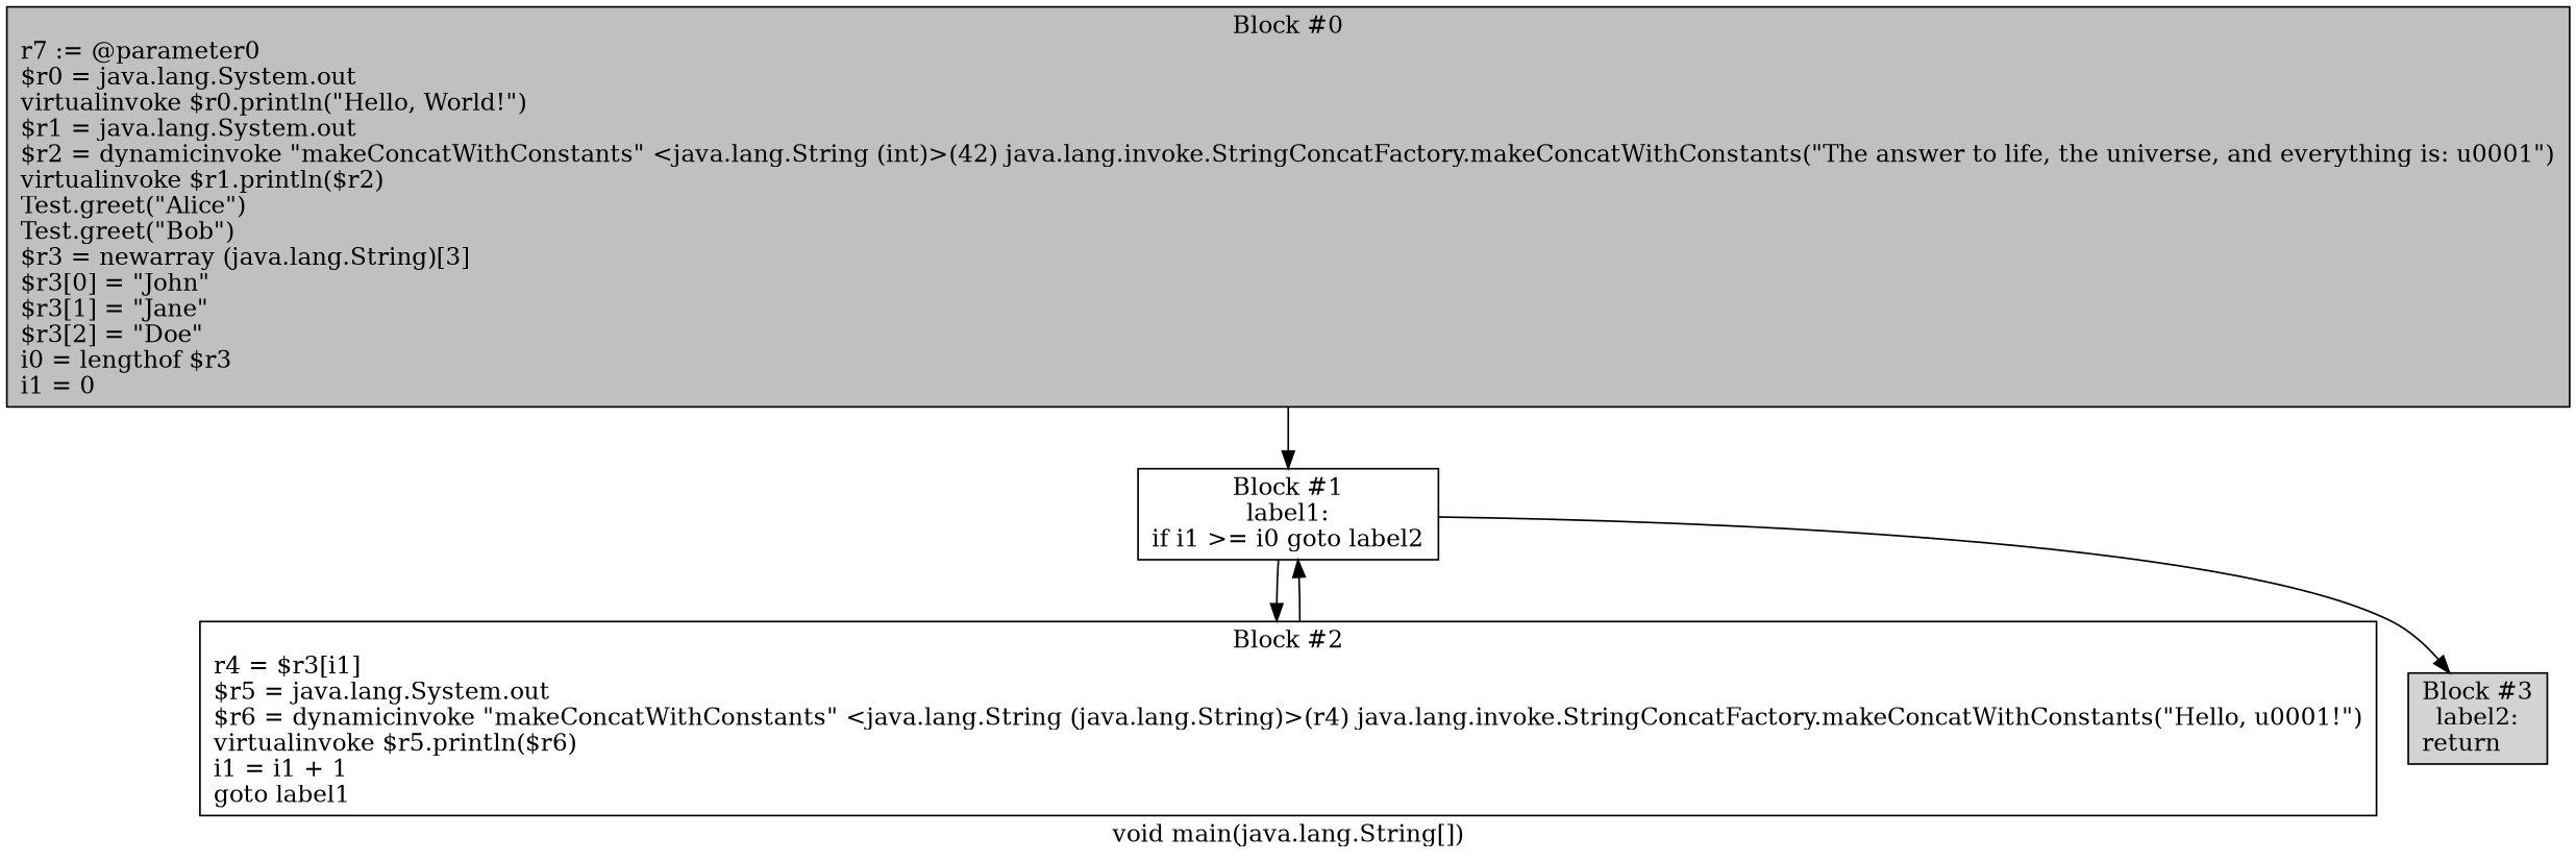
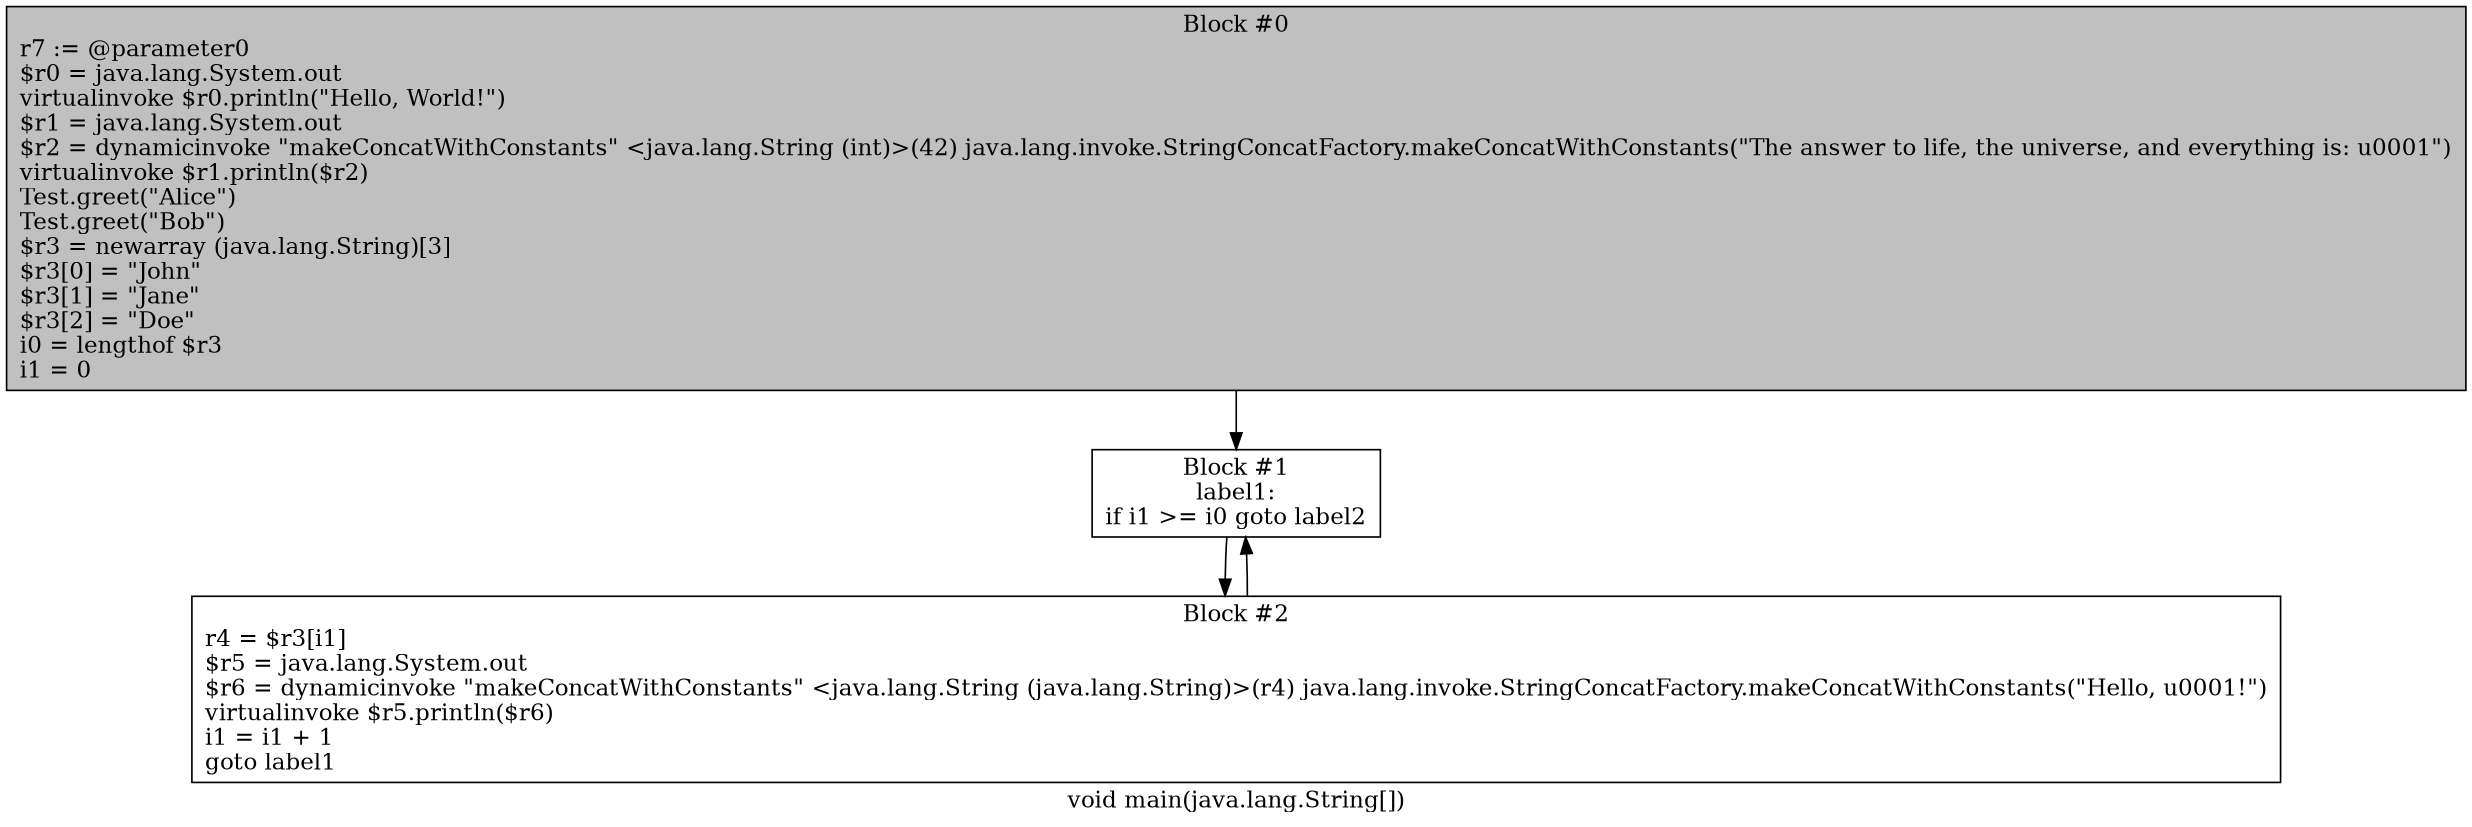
  digraph {
    label="void main(java.lang.String[])"
    node [shape=box]
    n1 [fillcolor=gray label="Block #0\nr7 := @parameter0\l$r0 = java.lang.System.out\lvirtualinvoke $r0.println(\"Hello, World!\")\l$r1 = java.lang.System.out\l$r2 = dynamicinvoke \"makeConcatWithConstants\" <java.lang.String (int)>(42) java.lang.invoke.StringConcatFactory.makeConcatWithConstants(\"The answer to life, the universe, and everything is: \u0001\")\lvirtualinvoke $r1.println($r2)\lTest.greet(\"Alice\")\lTest.greet(\"Bob\")\l$r3 = newarray (java.lang.String)[3]\l$r3[0] = \"John\"\l$r3[1] = \"Jane\"\l$r3[2] = \"Doe\"\li0 = lengthof $r3\li1 = 0\l" style=filled]
    n2 [label="Block #1\nlabel1:\nif i1 >= i0 goto label2\l"]
    n3 [label="Block #2\nr4 = $r3[i1]\l$r5 = java.lang.System.out\l$r6 = dynamicinvoke \"makeConcatWithConstants\" <java.lang.String (java.lang.String)>(r4) java.lang.invoke.StringConcatFactory.makeConcatWithConstants(\"Hello, \u0001!\")\lvirtualinvoke $r5.println($r6)\li1 = i1 + 1\lgoto label1\l"]
-   n4 [fillcolor=lightgray label="Block #3\nlabel2:\nreturn\l" style=filled]
    n1 -> n2
    n2 -> n3
-   n2 -> n4
    n3 -> n2
  }
